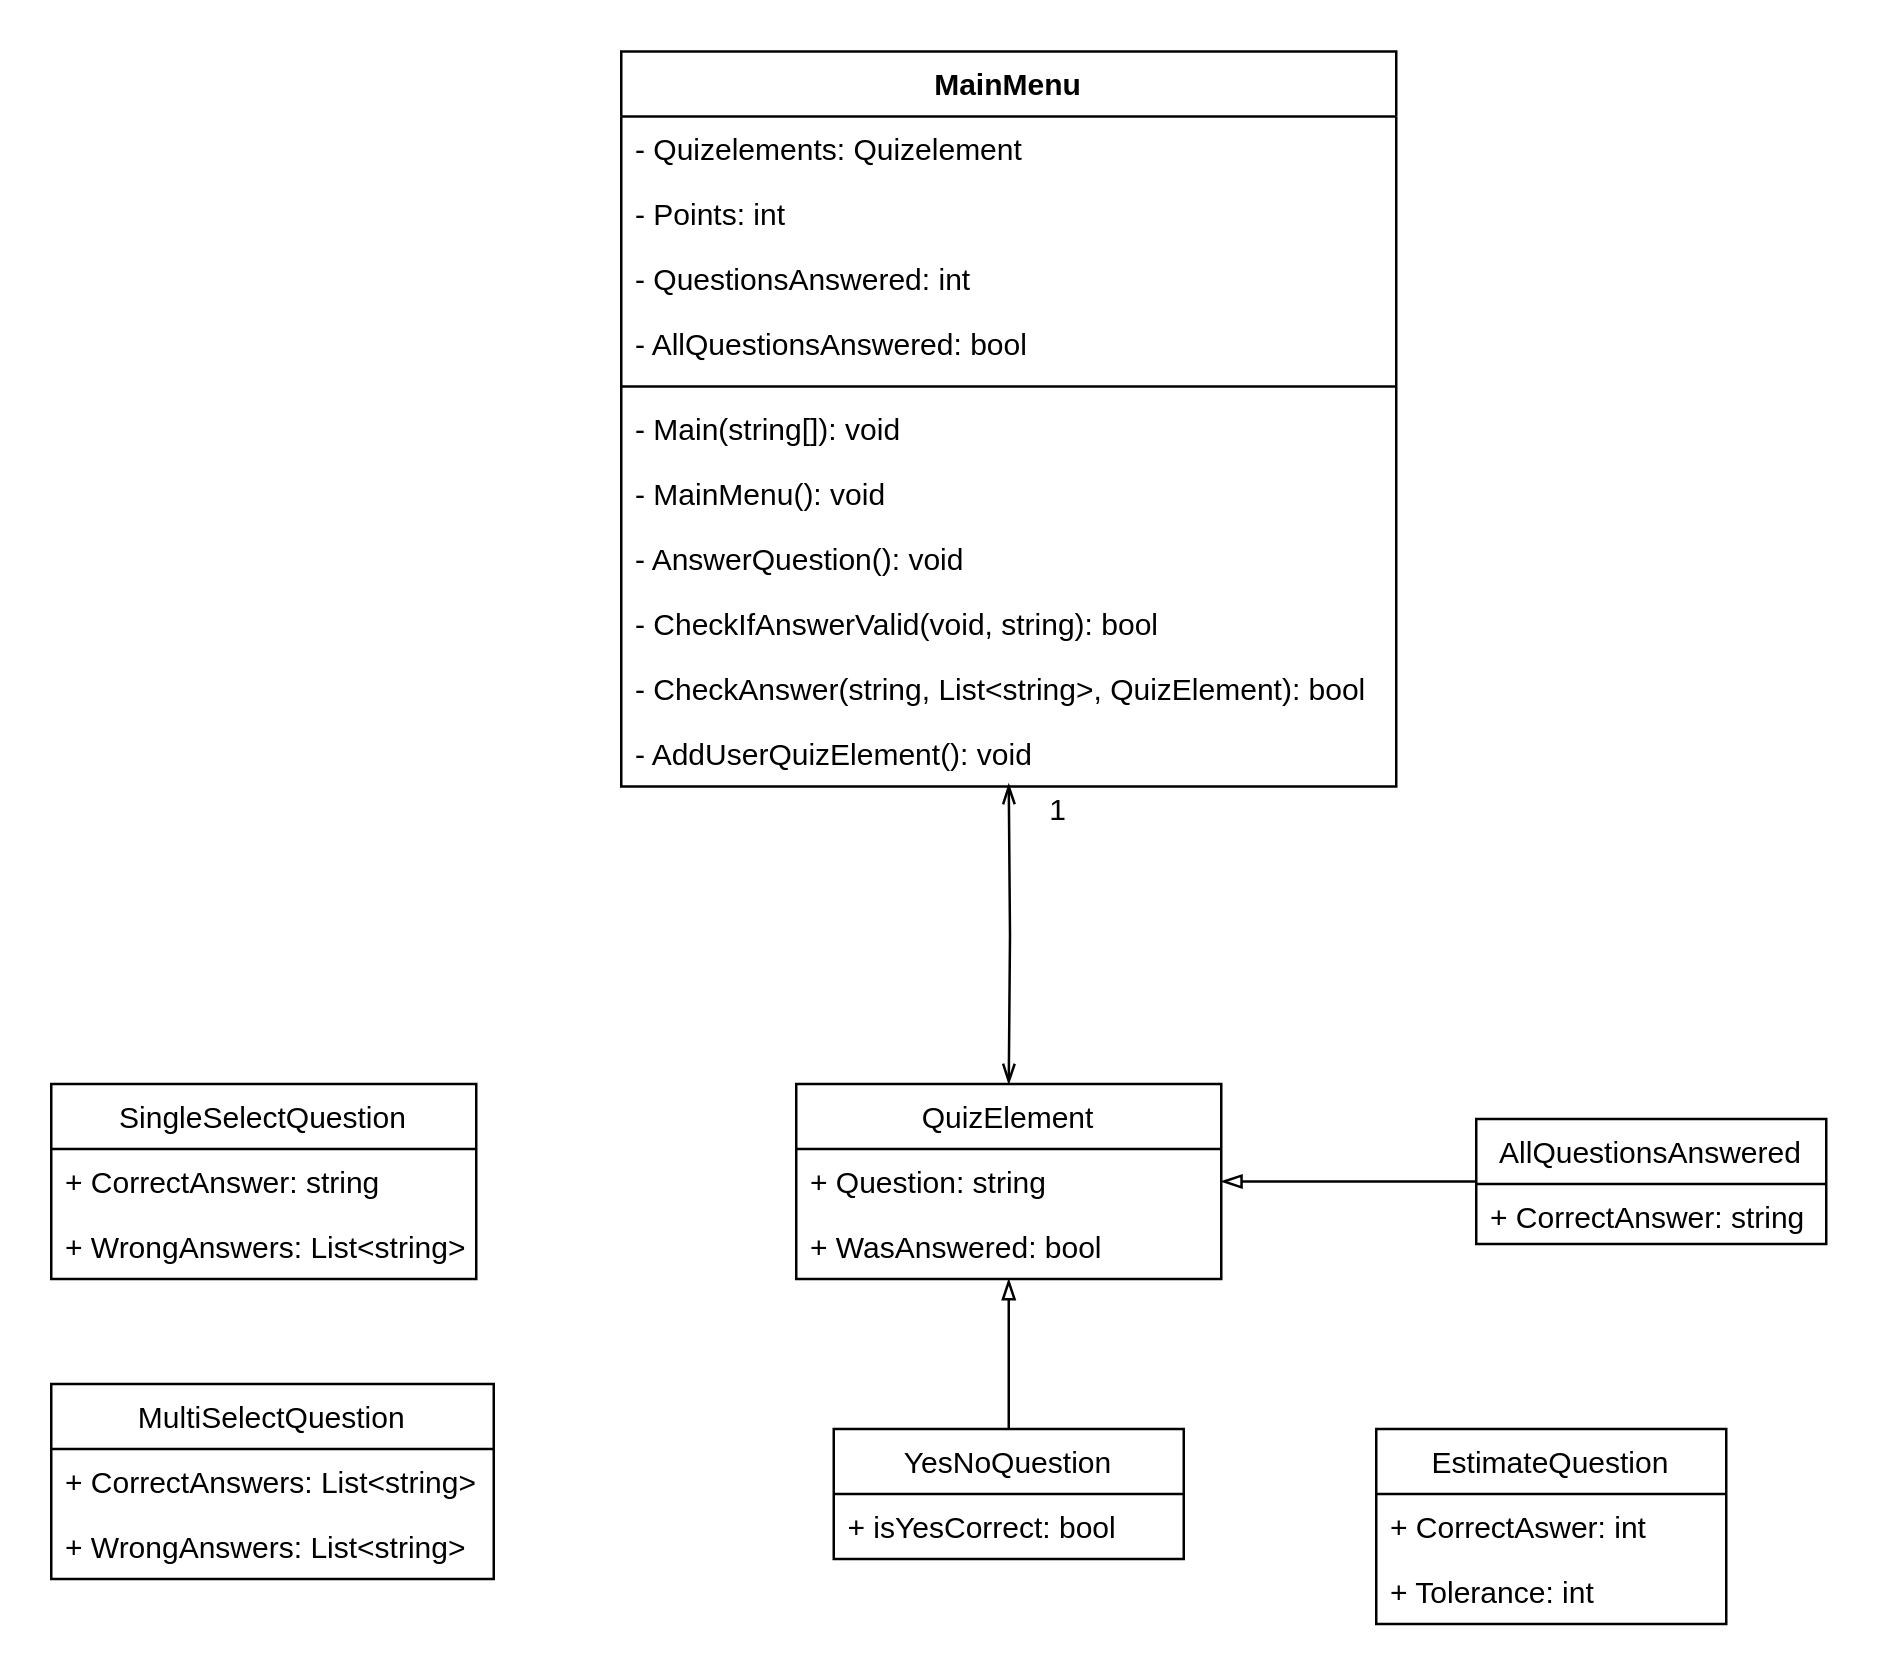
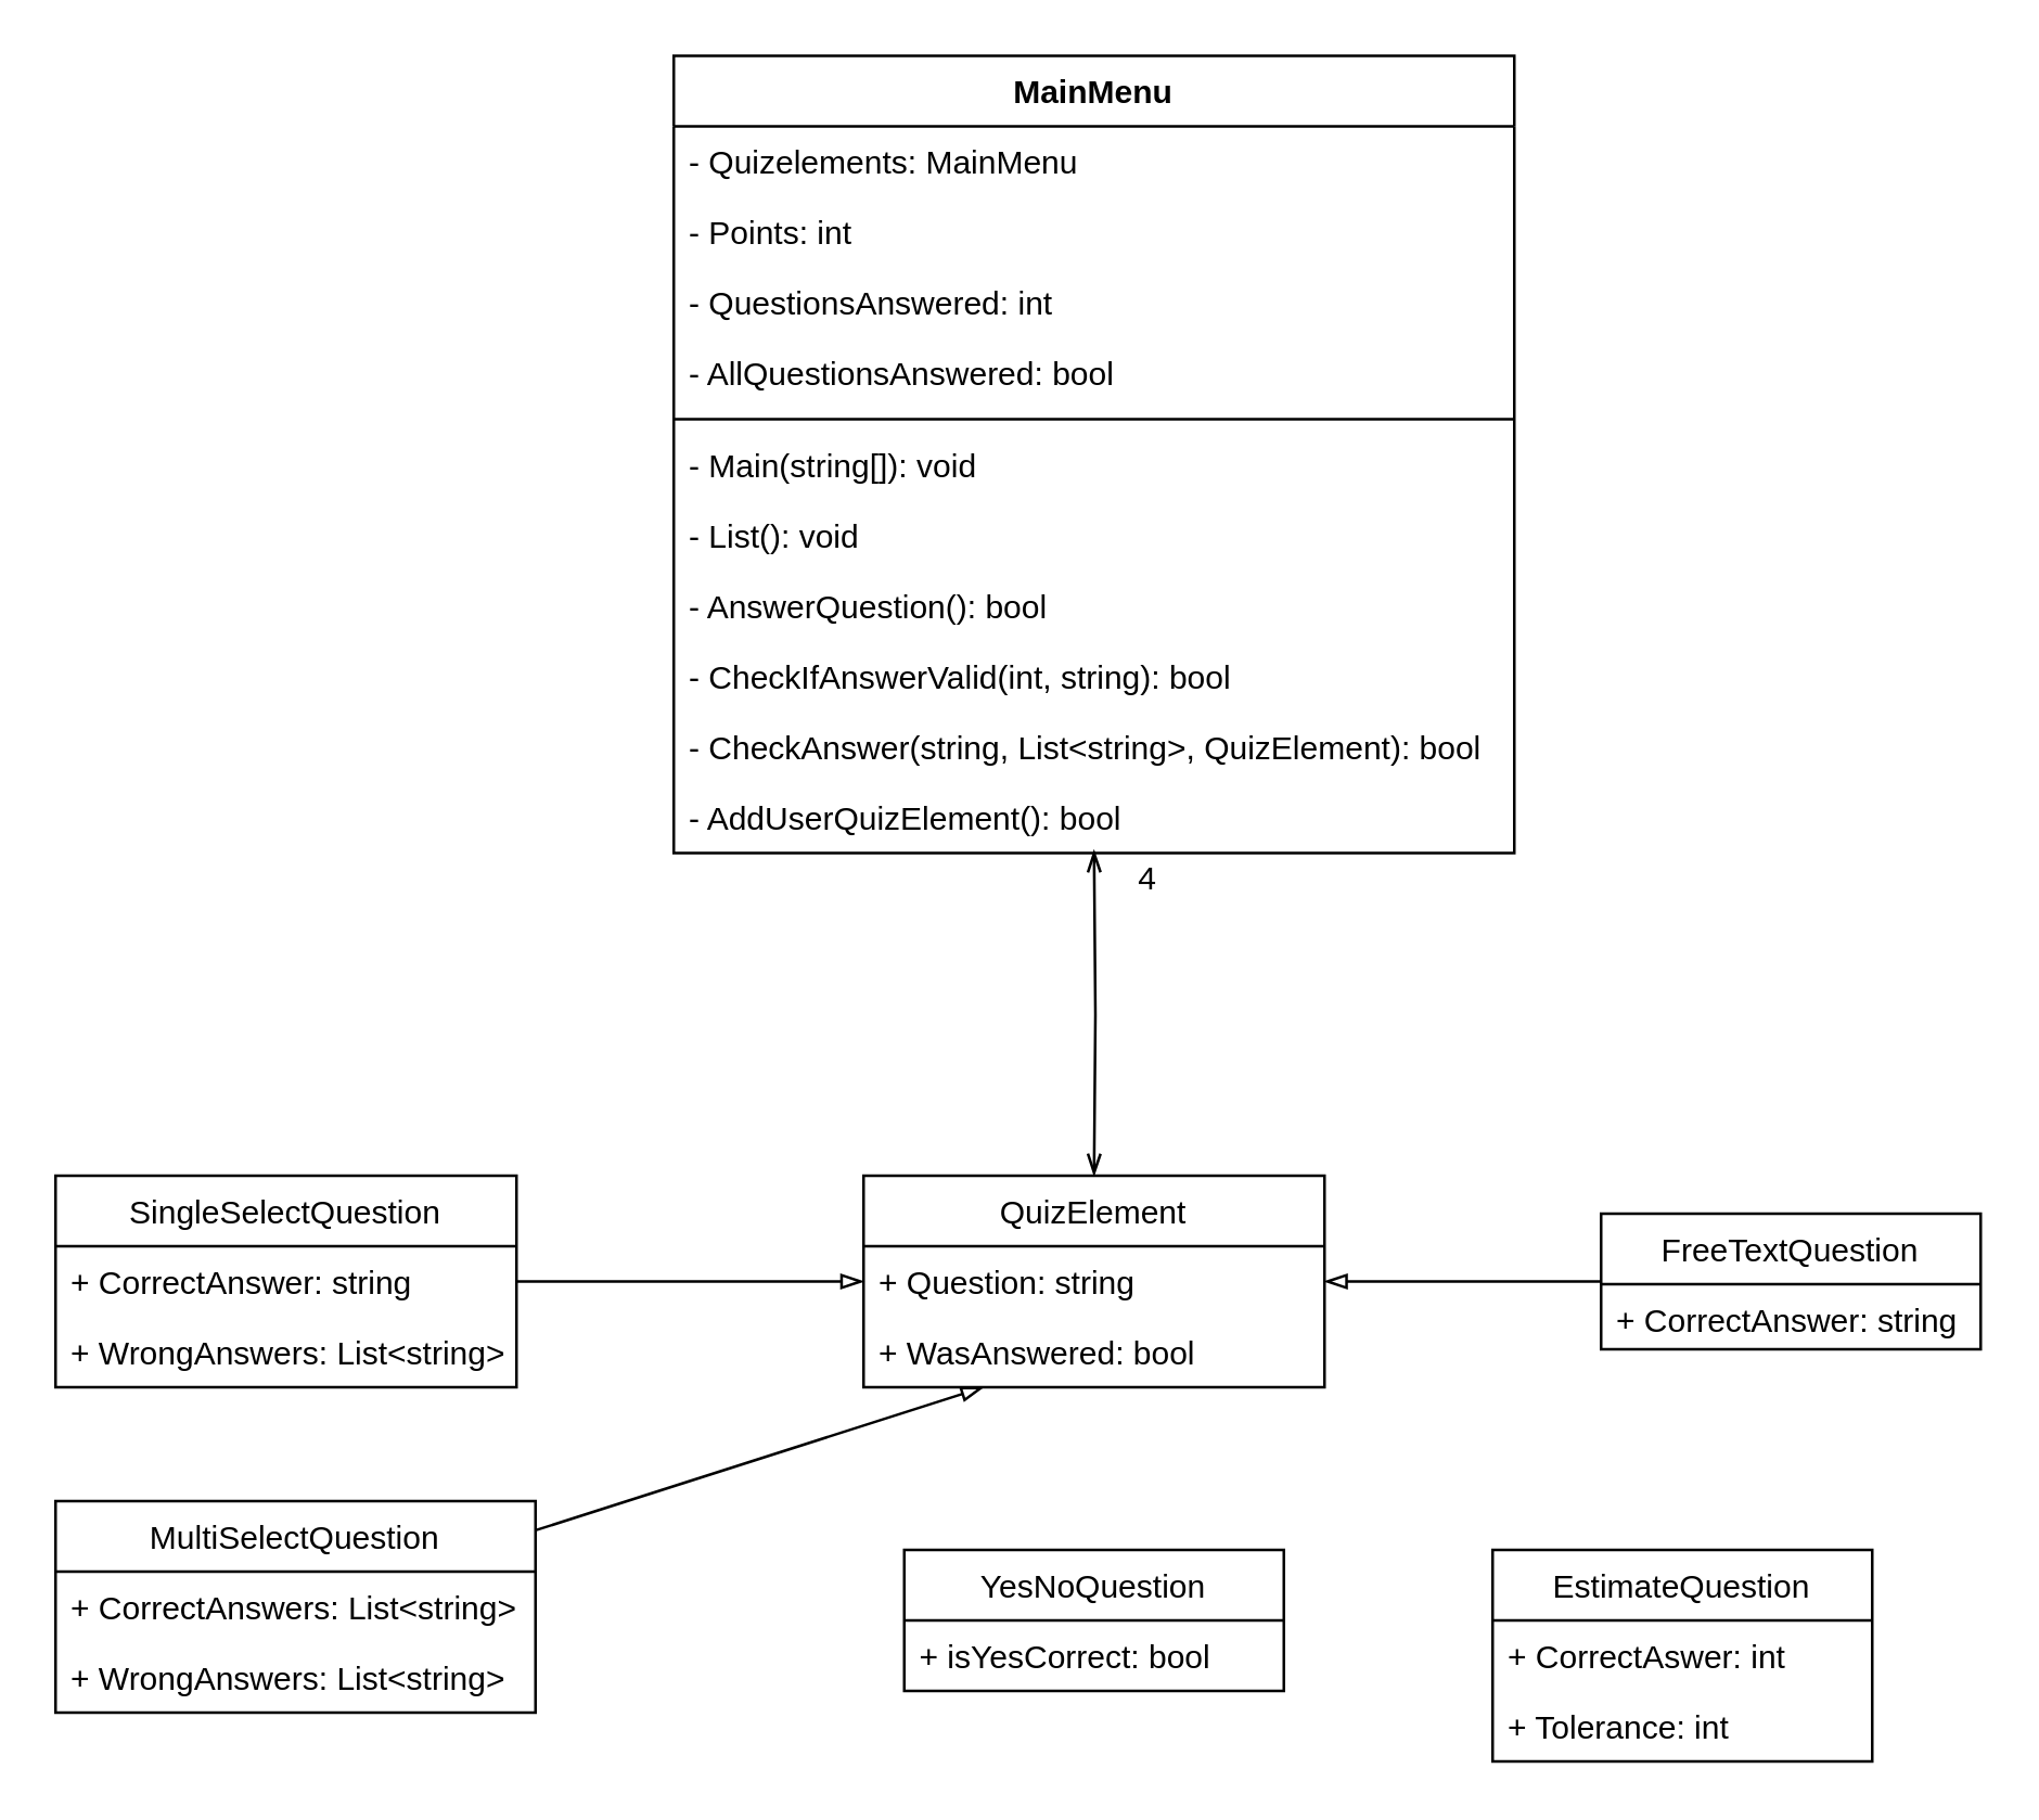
  <mxCell id="0" />
  <mxCell id="1" parent="0" />
  <mxCell id="2" value="MainMenu" style="swimlane;fontStyle=1;align=center;verticalAlign=top;childLayout=stackLayout;horizontal=1;startSize=26;horizontalStack=0;resizeParent=1;resizeParentMax=0;resizeLast=0;collapsible=1;marginBottom=0;" parent="1" vertex="1"><mxGeometry x="248" y="20" width="310" height="294" as="geometry" /></mxCell>
- <mxCell id="3" value="- Quizelements: Quizelement" style="text;strokeColor=none;fillColor=none;align=left;verticalAlign=top;spacingLeft=4;spacingRight=4;overflow=hidden;rotatable=0;points=[[0,0.5],[1,0.5]];portConstraint=eastwest;fontStyle=0" parent="2" vertex="1"><mxGeometry y="26" width="310" height="26" as="geometry" /></mxCell>
+ <mxCell id="3" value="- Quizelements: MainMenu" style="text;strokeColor=none;fillColor=none;align=left;verticalAlign=top;spacingLeft=4;spacingRight=4;overflow=hidden;rotatable=0;points=[[0,0.5],[1,0.5]];portConstraint=eastwest;fontStyle=0" parent="2" vertex="1"><mxGeometry y="26" width="310" height="26" as="geometry" /></mxCell>
  <mxCell id="4" value="- Points: int" style="text;strokeColor=none;fillColor=none;align=left;verticalAlign=top;spacingLeft=4;spacingRight=4;overflow=hidden;rotatable=0;points=[[0,0.5],[1,0.5]];portConstraint=eastwest;fontStyle=0" parent="2" vertex="1"><mxGeometry y="52" width="310" height="26" as="geometry" /></mxCell>
  <mxCell id="5" value="- QuestionsAnswered: int" style="text;strokeColor=none;fillColor=none;align=left;verticalAlign=top;spacingLeft=4;spacingRight=4;overflow=hidden;rotatable=0;points=[[0,0.5],[1,0.5]];portConstraint=eastwest;fontStyle=0" parent="2" vertex="1"><mxGeometry y="78" width="310" height="26" as="geometry" /></mxCell>
  <mxCell id="6" value="- AllQuestionsAnswered: bool" style="text;strokeColor=none;fillColor=none;align=left;verticalAlign=top;spacingLeft=4;spacingRight=4;overflow=hidden;rotatable=0;points=[[0,0.5],[1,0.5]];portConstraint=eastwest;fontStyle=0" parent="2" vertex="1"><mxGeometry y="104" width="310" height="26" as="geometry" /></mxCell>
  <mxCell id="7" value="" style="line;strokeWidth=1;fillColor=none;align=left;verticalAlign=middle;spacingTop=-1;spacingLeft=3;spacingRight=3;rotatable=0;labelPosition=right;points=[];portConstraint=eastwest;" parent="2" vertex="1"><mxGeometry y="130" width="310" height="8" as="geometry" /></mxCell>
  <mxCell id="8" value="- Main(string[]): void" style="text;strokeColor=none;fillColor=none;align=left;verticalAlign=top;spacingLeft=4;spacingRight=4;overflow=hidden;rotatable=0;points=[[0,0.5],[1,0.5]];portConstraint=eastwest;" parent="2" vertex="1"><mxGeometry y="138" width="310" height="26" as="geometry" /></mxCell>
- <mxCell id="9" value="- MainMenu(): void" style="text;strokeColor=none;fillColor=none;align=left;verticalAlign=top;spacingLeft=4;spacingRight=4;overflow=hidden;rotatable=0;points=[[0,0.5],[1,0.5]];portConstraint=eastwest;" parent="2" vertex="1"><mxGeometry y="164" width="310" height="26" as="geometry" /></mxCell>
- <mxCell id="10" value="- AnswerQuestion(): void" style="text;strokeColor=none;fillColor=none;align=left;verticalAlign=top;spacingLeft=4;spacingRight=4;overflow=hidden;rotatable=0;points=[[0,0.5],[1,0.5]];portConstraint=eastwest;" parent="2" vertex="1"><mxGeometry y="190" width="310" height="26" as="geometry" /></mxCell>
- <mxCell id="11" value="- CheckIfAnswerValid(void, string): bool" style="text;strokeColor=none;fillColor=none;align=left;verticalAlign=top;spacingLeft=4;spacingRight=4;overflow=hidden;rotatable=0;points=[[0,0.5],[1,0.5]];portConstraint=eastwest;" parent="2" vertex="1"><mxGeometry y="216" width="310" height="26" as="geometry" /></mxCell>
+ <mxCell id="9" value="- List(): void" style="text;strokeColor=none;fillColor=none;align=left;verticalAlign=top;spacingLeft=4;spacingRight=4;overflow=hidden;rotatable=0;points=[[0,0.5],[1,0.5]];portConstraint=eastwest;" parent="2" vertex="1"><mxGeometry y="164" width="310" height="26" as="geometry" /></mxCell>
+ <mxCell id="10" value="- AnswerQuestion(): bool" style="text;strokeColor=none;fillColor=none;align=left;verticalAlign=top;spacingLeft=4;spacingRight=4;overflow=hidden;rotatable=0;points=[[0,0.5],[1,0.5]];portConstraint=eastwest;" parent="2" vertex="1"><mxGeometry y="190" width="310" height="26" as="geometry" /></mxCell>
+ <mxCell id="11" value="- CheckIfAnswerValid(int, string): bool" style="text;strokeColor=none;fillColor=none;align=left;verticalAlign=top;spacingLeft=4;spacingRight=4;overflow=hidden;rotatable=0;points=[[0,0.5],[1,0.5]];portConstraint=eastwest;" parent="2" vertex="1"><mxGeometry y="216" width="310" height="26" as="geometry" /></mxCell>
  <mxCell id="12" value="- CheckAnswer(string, List&lt;string&gt;, QuizElement): bool " style="text;strokeColor=none;fillColor=none;align=left;verticalAlign=top;spacingLeft=4;spacingRight=4;overflow=hidden;rotatable=0;points=[[0,0.5],[1,0.5]];portConstraint=eastwest;" parent="2" vertex="1"><mxGeometry y="242" width="310" height="26" as="geometry" /></mxCell>
- <mxCell id="13" value="- AddUserQuizElement(): void" style="text;strokeColor=none;fillColor=none;align=left;verticalAlign=top;spacingLeft=4;spacingRight=4;overflow=hidden;rotatable=0;points=[[0,0.5],[1,0.5]];portConstraint=eastwest;" parent="2" vertex="1"><mxGeometry y="268" width="310" height="26" as="geometry" /></mxCell>
+ <mxCell id="13" value="- AddUserQuizElement(): bool" style="text;strokeColor=none;fillColor=none;align=left;verticalAlign=top;spacingLeft=4;spacingRight=4;overflow=hidden;rotatable=0;points=[[0,0.5],[1,0.5]];portConstraint=eastwest;" parent="2" vertex="1"><mxGeometry y="268" width="310" height="26" as="geometry" /></mxCell>
  <mxCell id="14" value="QuizElement" style="swimlane;fontStyle=0;childLayout=stackLayout;horizontal=1;startSize=26;fillColor=none;horizontalStack=0;resizeParent=1;resizeParentMax=0;resizeLast=0;collapsible=1;marginBottom=0;swimlaneLine=1;" parent="1" vertex="1"><mxGeometry x="318" y="433" width="170" height="78" as="geometry" /></mxCell>
  <mxCell id="15" value="+ Question: string" style="text;strokeColor=none;fillColor=none;align=left;verticalAlign=top;spacingLeft=4;spacingRight=4;overflow=hidden;rotatable=0;points=[[0,0.5],[1,0.5]];portConstraint=eastwest;" parent="14" vertex="1"><mxGeometry y="26" width="170" height="26" as="geometry" /></mxCell>
  <mxCell id="16" value="+ WasAnswered: bool" style="text;strokeColor=none;fillColor=none;align=left;verticalAlign=top;spacingLeft=4;spacingRight=4;overflow=hidden;rotatable=0;points=[[0,0.5],[1,0.5]];portConstraint=eastwest;" parent="14" vertex="1"><mxGeometry y="52" width="170" height="26" as="geometry" /></mxCell>
  <mxCell id="17" style="rounded=0;orthogonalLoop=1;jettySize=auto;html=1;entryX=0.5;entryY=0;entryDx=0;entryDy=0;endArrow=openThin;endFill=0;startArrow=openThin;startFill=0;edgeStyle=orthogonalEdgeStyle;" parent="1" target="14" edge="1"><mxGeometry relative="1" as="geometry"><mxPoint x="403" y="313" as="sourcePoint" /></mxGeometry></mxCell>
- <mxCell id="18" value="1" style="text;html=1;strokeColor=none;fillColor=none;align=center;verticalAlign=middle;whiteSpace=wrap;rounded=0;" parent="1" vertex="1"><mxGeometry x="403" y="314" width="40" height="20" as="geometry" /></mxCell>
+ <mxCell id="18" value="4" style="text;html=1;strokeColor=none;fillColor=none;align=center;verticalAlign=middle;whiteSpace=wrap;rounded=0;" parent="1" vertex="1"><mxGeometry x="403" y="314" width="40" height="20" as="geometry" /></mxCell>
+ <mxCell id="19" style="rounded=0;orthogonalLoop=1;jettySize=auto;html=1;entryX=0;entryY=0.5;entryDx=0;entryDy=0;startArrow=none;startFill=0;endArrow=blockThin;endFill=0;" parent="1" source="20" target="15" edge="1"><mxGeometry relative="1" as="geometry" /></mxCell>
  <mxCell id="20" value="SingleSelectQuestion" style="swimlane;fontStyle=0;childLayout=stackLayout;horizontal=1;startSize=26;fillColor=none;horizontalStack=0;resizeParent=1;resizeParentMax=0;resizeLast=0;collapsible=1;marginBottom=0;" parent="1" vertex="1"><mxGeometry x="20" y="433" width="170" height="78" as="geometry" /></mxCell>
  <mxCell id="21" value="+ CorrectAnswer: string" style="text;strokeColor=none;fillColor=none;align=left;verticalAlign=top;spacingLeft=4;spacingRight=4;overflow=hidden;rotatable=0;points=[[0,0.5],[1,0.5]];portConstraint=eastwest;" parent="20" vertex="1"><mxGeometry y="26" width="170" height="26" as="geometry" /></mxCell>
  <mxCell id="22" value="+ WrongAnswers: List&lt;string&gt;" style="text;strokeColor=none;fillColor=none;align=left;verticalAlign=top;spacingLeft=4;spacingRight=4;overflow=hidden;rotatable=0;points=[[0,0.5],[1,0.5]];portConstraint=eastwest;" parent="20" vertex="1"><mxGeometry y="52" width="170" height="26" as="geometry" /></mxCell>
- <mxCell id="23" style="edgeStyle=none;rounded=0;orthogonalLoop=1;jettySize=auto;html=1;startArrow=none;startFill=0;endArrow=blockThin;endFill=0;" parent="1" source="24" target="16" edge="1"><mxGeometry relative="1" as="geometry" /></mxCell>
  <mxCell id="24" value="YesNoQuestion" style="swimlane;fontStyle=0;childLayout=stackLayout;horizontal=1;startSize=26;fillColor=none;horizontalStack=0;resizeParent=1;resizeParentMax=0;resizeLast=0;collapsible=1;marginBottom=0;" parent="1" vertex="1"><mxGeometry x="333" y="571" width="140" height="52" as="geometry" /></mxCell>
  <mxCell id="25" value="+ isYesCorrect: bool" style="text;strokeColor=none;fillColor=none;align=left;verticalAlign=top;spacingLeft=4;spacingRight=4;overflow=hidden;rotatable=0;points=[[0,0.5],[1,0.5]];portConstraint=eastwest;" parent="24" vertex="1"><mxGeometry y="26" width="140" height="26" as="geometry" /></mxCell>
+ <mxCell id="26" style="edgeStyle=none;rounded=0;orthogonalLoop=1;jettySize=auto;html=1;startArrow=none;startFill=0;endArrow=blockThin;endFill=0;" parent="1" source="27" target="16" edge="1"><mxGeometry relative="1" as="geometry" /></mxCell>
  <mxCell id="27" value="MultiSelectQuestion" style="swimlane;fontStyle=0;childLayout=stackLayout;horizontal=1;startSize=26;fillColor=none;horizontalStack=0;resizeParent=1;resizeParentMax=0;resizeLast=0;collapsible=1;marginBottom=0;" parent="1" vertex="1"><mxGeometry x="20" y="553" width="177" height="78" as="geometry" /></mxCell>
  <mxCell id="28" value="+ CorrectAnswers: List&lt;string&gt;" style="text;strokeColor=none;fillColor=none;align=left;verticalAlign=top;spacingLeft=4;spacingRight=4;overflow=hidden;rotatable=0;points=[[0,0.5],[1,0.5]];portConstraint=eastwest;" parent="27" vertex="1"><mxGeometry y="26" width="177" height="26" as="geometry" /></mxCell>
  <mxCell id="29" value="+ WrongAnswers: List&lt;string&gt;" style="text;strokeColor=none;fillColor=none;align=left;verticalAlign=top;spacingLeft=4;spacingRight=4;overflow=hidden;rotatable=0;points=[[0,0.5],[1,0.5]];portConstraint=eastwest;" parent="27" vertex="1"><mxGeometry y="52" width="177" height="26" as="geometry" /></mxCell>
  <mxCell id="30" style="edgeStyle=none;rounded=0;orthogonalLoop=1;jettySize=auto;html=1;entryX=1;entryY=0.5;entryDx=0;entryDy=0;startArrow=none;startFill=0;endArrow=blockThin;endFill=0;" parent="1" source="31" target="15" edge="1"><mxGeometry relative="1" as="geometry" /></mxCell>
- <mxCell id="31" value="AllQuestionsAnswered" style="swimlane;fontStyle=0;childLayout=stackLayout;horizontal=1;startSize=26;fillColor=none;horizontalStack=0;resizeParent=1;resizeParentMax=0;resizeLast=0;collapsible=1;marginBottom=0;" parent="1" vertex="1"><mxGeometry x="590" y="447" width="140" height="50" as="geometry" /></mxCell>
+ <mxCell id="31" value="FreeTextQuestion" style="swimlane;fontStyle=0;childLayout=stackLayout;horizontal=1;startSize=26;fillColor=none;horizontalStack=0;resizeParent=1;resizeParentMax=0;resizeLast=0;collapsible=1;marginBottom=0;" parent="1" vertex="1"><mxGeometry x="590" y="447" width="140" height="50" as="geometry" /></mxCell>
  <mxCell id="32" value="+ CorrectAnswer: string" style="text;strokeColor=none;fillColor=none;align=left;verticalAlign=top;spacingLeft=4;spacingRight=4;overflow=hidden;rotatable=0;points=[[0,0.5],[1,0.5]];portConstraint=eastwest;" parent="31" vertex="1"><mxGeometry y="26" width="140" height="24" as="geometry" /></mxCell>
  <mxCell id="33" value="EstimateQuestion" style="swimlane;fontStyle=0;childLayout=stackLayout;horizontal=1;startSize=26;fillColor=none;horizontalStack=0;resizeParent=1;resizeParentMax=0;resizeLast=0;collapsible=1;marginBottom=0;" vertex="1" parent="1"><mxGeometry x="550" y="571" width="140" height="78" as="geometry" /></mxCell>
  <mxCell id="34" value="+ CorrectAswer: int" style="text;strokeColor=none;fillColor=none;align=left;verticalAlign=top;spacingLeft=4;spacingRight=4;overflow=hidden;rotatable=0;points=[[0,0.5],[1,0.5]];portConstraint=eastwest;" vertex="1" parent="33"><mxGeometry y="26" width="140" height="26" as="geometry" /></mxCell>
  <mxCell id="35" value="+ Tolerance: int" style="text;strokeColor=none;fillColor=none;align=left;verticalAlign=top;spacingLeft=4;spacingRight=4;overflow=hidden;rotatable=0;points=[[0,0.5],[1,0.5]];portConstraint=eastwest;" vertex="1" parent="33"><mxGeometry y="52" width="140" height="26" as="geometry" /></mxCell>
